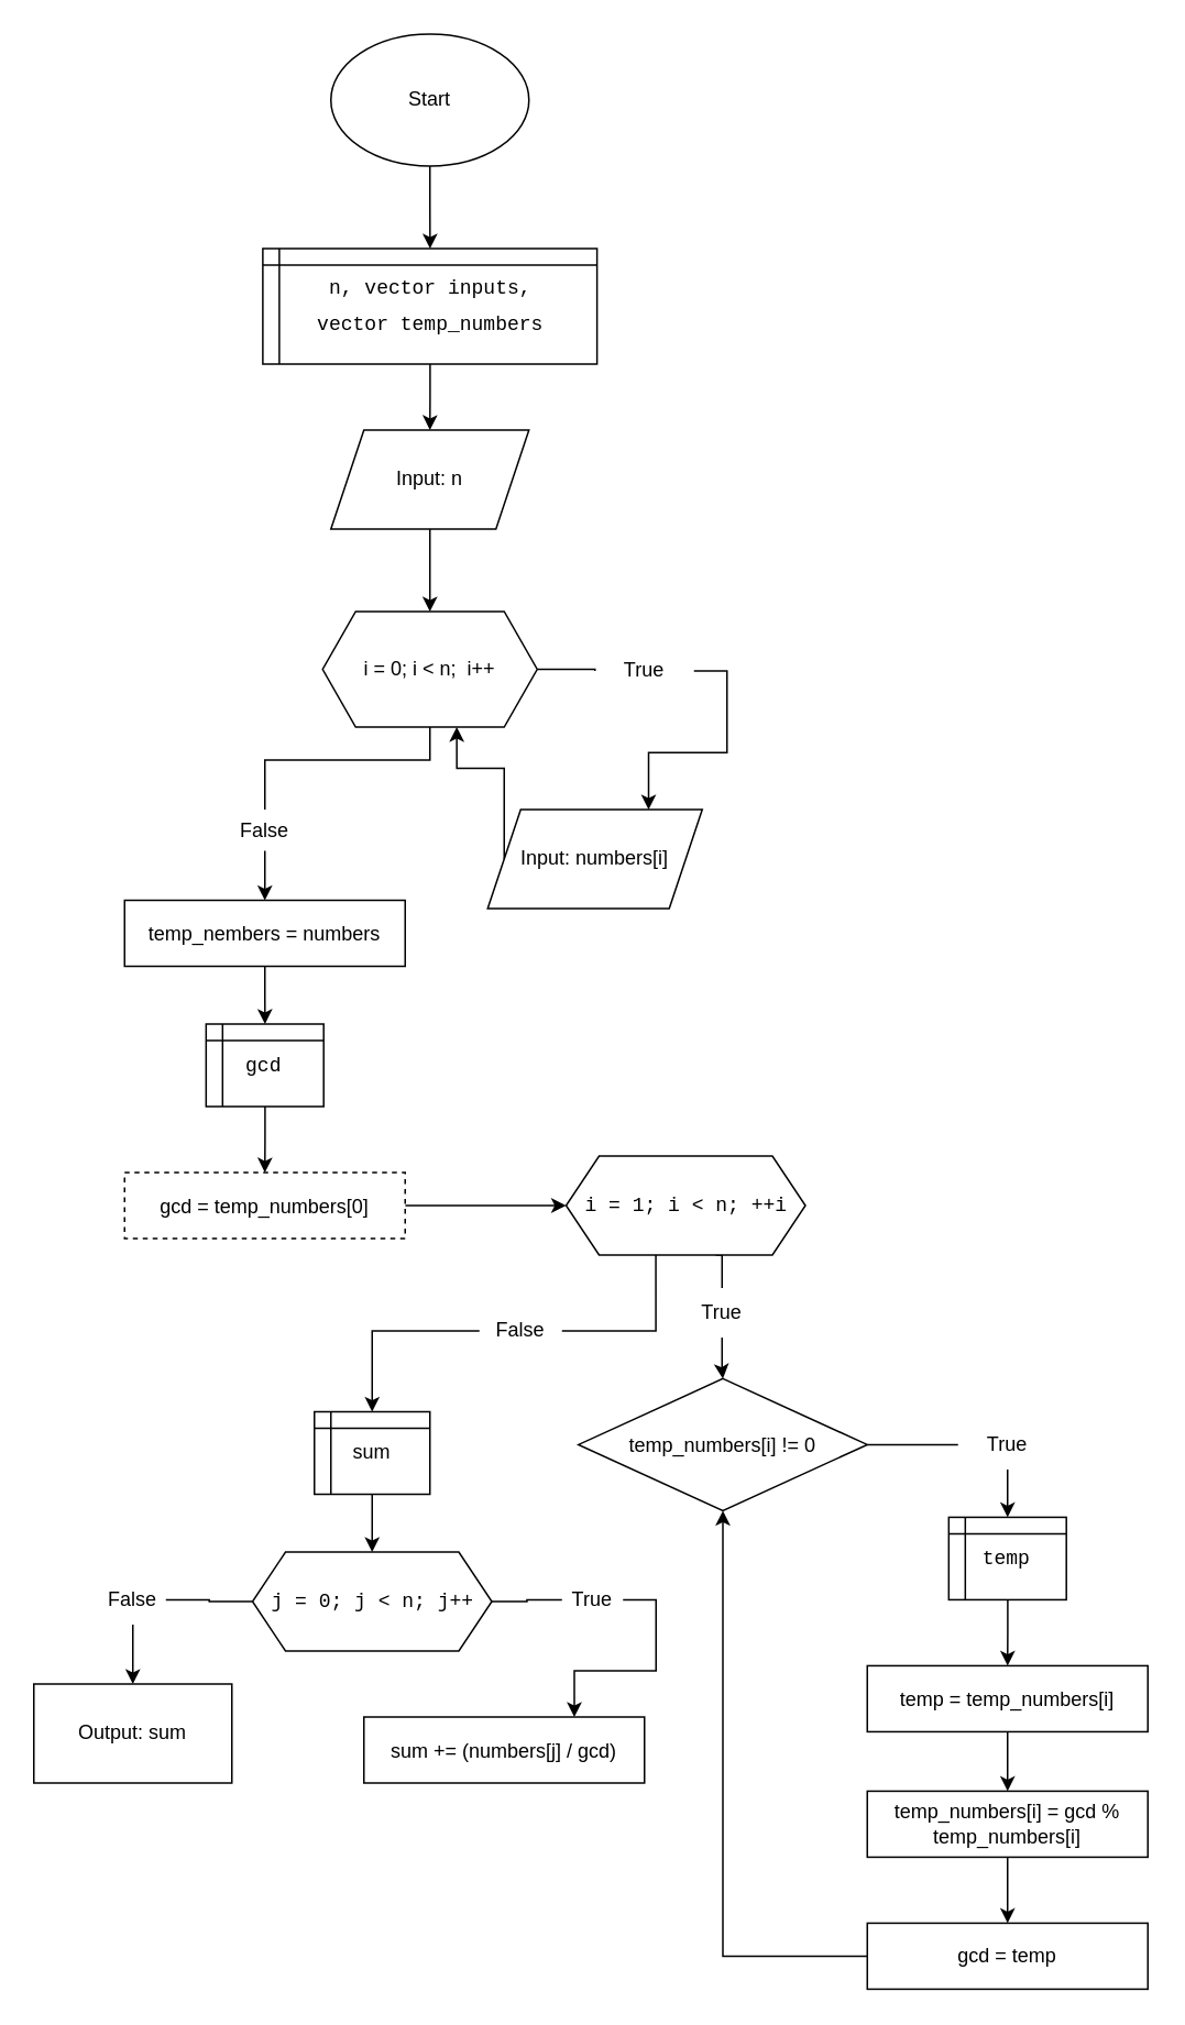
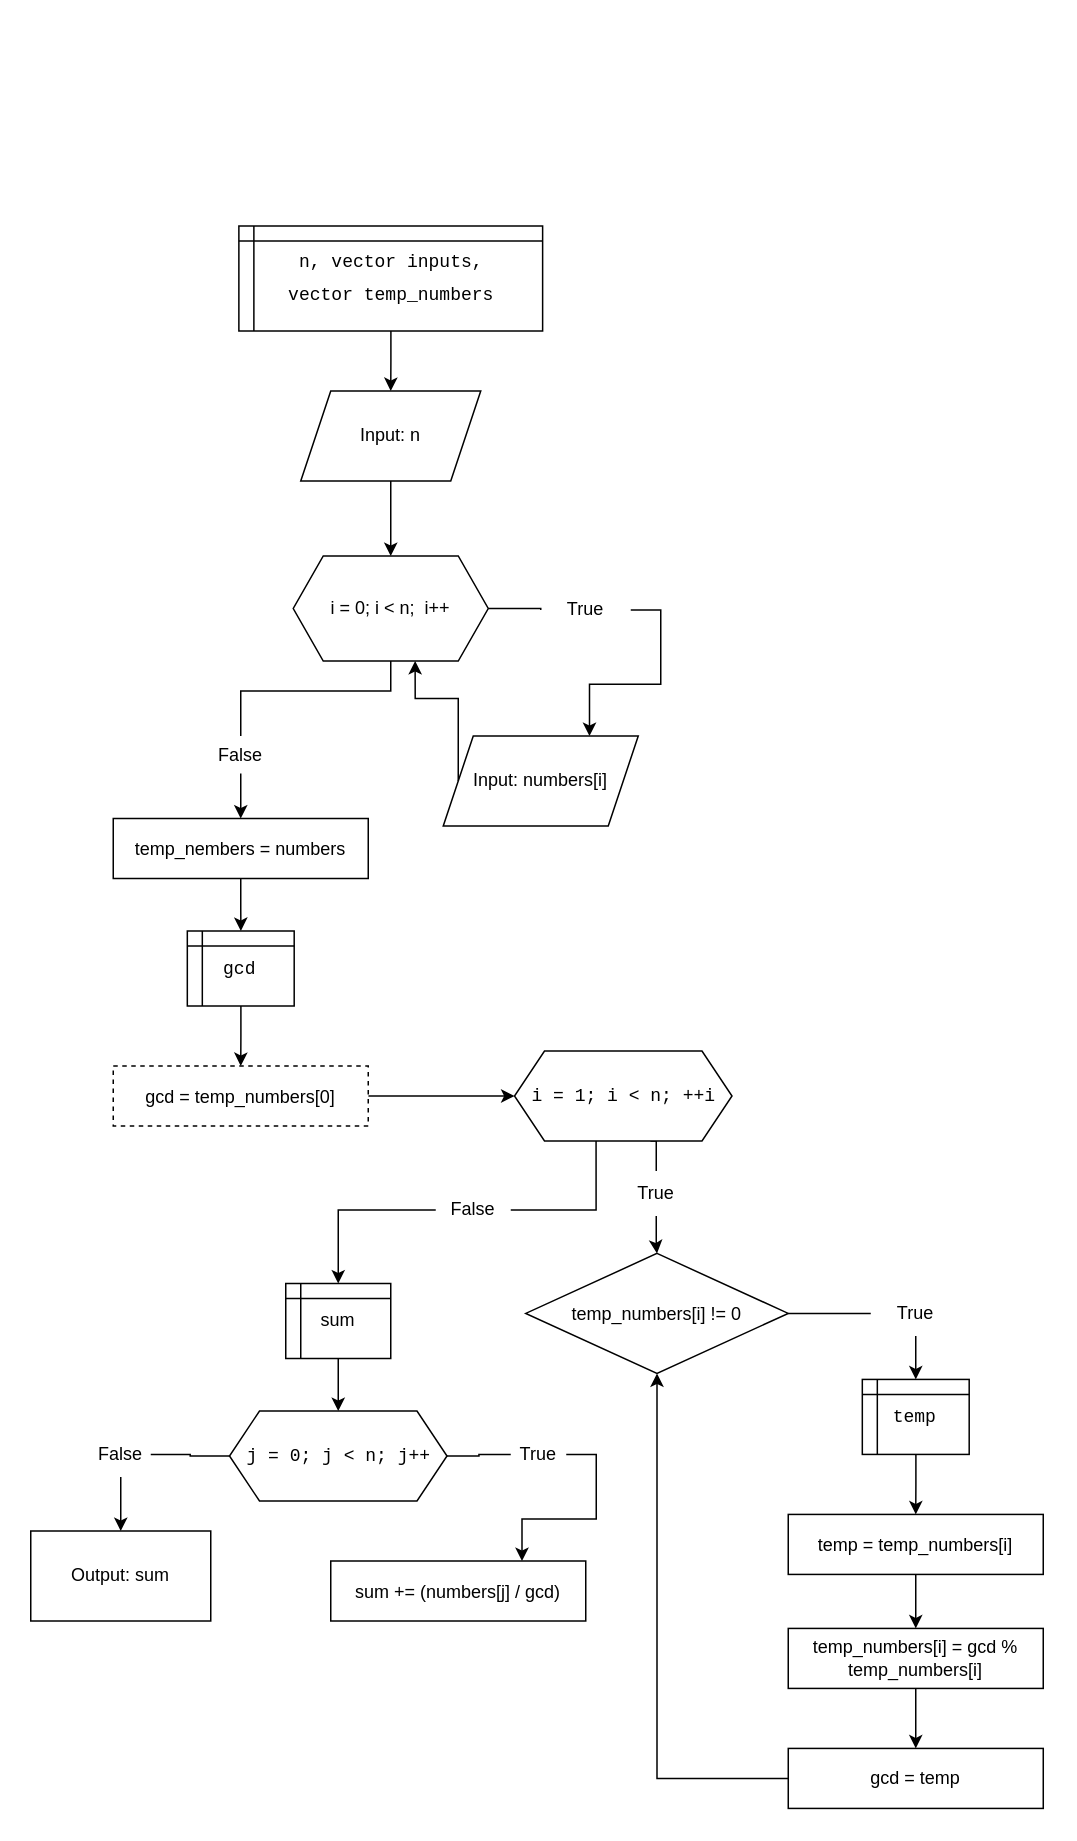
  <mxCell id="0" />
  <mxCell id="1" parent="0" />
- <mxCell id="2" value="" style="edgeStyle=orthogonalEdgeStyle;rounded=0;orthogonalLoop=1;jettySize=auto;html=1;" edge="1" parent="1" source="3" target="5"><mxGeometry relative="1" as="geometry" /></mxCell>
- <mxCell id="3" value="Start" style="ellipse;whiteSpace=wrap;html=1;" vertex="1" parent="1"><mxGeometry x="200" y="20" width="120" height="80" as="geometry" /></mxCell>
  <mxCell id="4" value="" style="edgeStyle=orthogonalEdgeStyle;rounded=0;orthogonalLoop=1;jettySize=auto;html=1;" edge="1" parent="1" source="5"><mxGeometry relative="1" as="geometry"><mxPoint x="260" y="260" as="targetPoint" /></mxGeometry></mxCell>
  <mxCell id="5" value="&lt;div style=&quot;font-family: Consolas, &amp;quot;Courier New&amp;quot;, monospace; line-height: 22px; white-space: pre;&quot;&gt;n, vector inputs,&lt;/div&gt;&lt;div style=&quot;font-family: Consolas, &amp;quot;Courier New&amp;quot;, monospace; line-height: 22px; white-space: pre;&quot;&gt;vector temp_numbers&lt;/div&gt;" style="shape=internalStorage;whiteSpace=wrap;html=1;backgroundOutline=1;dx=10;dy=10;" vertex="1" parent="1"><mxGeometry x="158.75" y="150" width="202.5" height="70" as="geometry" /></mxCell>
  <mxCell id="6" value="" style="edgeStyle=orthogonalEdgeStyle;rounded=0;orthogonalLoop=1;jettySize=auto;html=1;" edge="1" parent="1" source="7" target="10"><mxGeometry relative="1" as="geometry" /></mxCell>
  <mxCell id="7" value="Input: n" style="shape=parallelogram;perimeter=parallelogramPerimeter;whiteSpace=wrap;html=1;fixedSize=1;" vertex="1" parent="1"><mxGeometry x="200" y="260" width="120" height="60" as="geometry" /></mxCell>
  <mxCell id="8" style="edgeStyle=orthogonalEdgeStyle;rounded=0;orthogonalLoop=1;jettySize=auto;html=1;entryX=0.75;entryY=0;entryDx=0;entryDy=0;exitX=1;exitY=0.5;exitDx=0;exitDy=0;" edge="1" parent="1" source="13" target="11"><mxGeometry relative="1" as="geometry" /></mxCell>
  <mxCell id="9" style="edgeStyle=orthogonalEdgeStyle;rounded=0;orthogonalLoop=1;jettySize=auto;html=1;entryX=0.5;entryY=0;entryDx=0;entryDy=0;" edge="1" parent="1" source="18" target="16"><mxGeometry relative="1" as="geometry" /></mxCell>
  <mxCell id="10" value="i = 0; i &amp;lt; n;&amp;nbsp; i++" style="shape=hexagon;perimeter=hexagonPerimeter2;whiteSpace=wrap;html=1;fixedSize=1;" vertex="1" parent="1"><mxGeometry x="195" y="370" width="130" height="70" as="geometry" /></mxCell>
  <mxCell id="11" value="Input: numbers[i]" style="shape=parallelogram;perimeter=parallelogramPerimeter;whiteSpace=wrap;html=1;fixedSize=1;" vertex="1" parent="1"><mxGeometry x="295" y="490" width="130" height="60" as="geometry" /></mxCell>
  <mxCell id="12" value="" style="edgeStyle=orthogonalEdgeStyle;rounded=0;orthogonalLoop=1;jettySize=auto;html=1;entryX=0;entryY=0.5;entryDx=0;entryDy=0;exitX=1;exitY=0.5;exitDx=0;exitDy=0;endArrow=none;endFill=0;" edge="1" parent="1" source="10" target="13"><mxGeometry relative="1" as="geometry"><mxPoint x="325" y="405" as="sourcePoint" /><mxPoint x="390" y="490" as="targetPoint" /></mxGeometry></mxCell>
  <mxCell id="13" value="True" style="text;html=1;align=center;verticalAlign=middle;whiteSpace=wrap;rounded=0;" vertex="1" parent="1"><mxGeometry x="360" y="391" width="60" height="30" as="geometry" /></mxCell>
  <mxCell id="14" style="edgeStyle=orthogonalEdgeStyle;rounded=0;orthogonalLoop=1;jettySize=auto;html=1;entryX=0.625;entryY=1;entryDx=0;entryDy=0;exitX=0;exitY=0.5;exitDx=0;exitDy=0;" edge="1" parent="1" source="11" target="10"><mxGeometry relative="1" as="geometry"><mxPoint x="330" y="605" as="sourcePoint" /></mxGeometry></mxCell>
  <mxCell id="15" value="" style="edgeStyle=orthogonalEdgeStyle;rounded=0;orthogonalLoop=1;jettySize=auto;html=1;" edge="1" parent="1" source="16" target="20"><mxGeometry relative="1" as="geometry" /></mxCell>
  <mxCell id="16" value="&lt;div style=&quot;line-height: 22px; white-space: pre;&quot;&gt;temp_nembers = numbers&lt;/div&gt;" style="rounded=0;whiteSpace=wrap;html=1;" vertex="1" parent="1"><mxGeometry x="75" y="545" width="170" height="40" as="geometry" /></mxCell>
  <mxCell id="17" value="" style="edgeStyle=orthogonalEdgeStyle;rounded=0;orthogonalLoop=1;jettySize=auto;html=1;entryX=0.5;entryY=0;entryDx=0;entryDy=0;endArrow=none;endFill=0;" edge="1" parent="1" source="10" target="18"><mxGeometry relative="1" as="geometry"><mxPoint x="260" y="440" as="sourcePoint" /><mxPoint x="160" y="520" as="targetPoint" /><Array as="points"><mxPoint x="260" y="460" /><mxPoint x="160" y="460" /></Array></mxGeometry></mxCell>
  <mxCell id="18" value="False" style="text;html=1;align=center;verticalAlign=middle;whiteSpace=wrap;rounded=0;" vertex="1" parent="1"><mxGeometry x="130" y="490" width="60" height="25" as="geometry" /></mxCell>
  <mxCell id="19" value="" style="edgeStyle=orthogonalEdgeStyle;rounded=0;orthogonalLoop=1;jettySize=auto;html=1;" edge="1" parent="1" source="20" target="22"><mxGeometry relative="1" as="geometry" /></mxCell>
  <mxCell id="20" value="&lt;div style=&quot;font-family: Consolas, &amp;quot;Courier New&amp;quot;, monospace; line-height: 22px; white-space: pre;&quot;&gt;gcd&lt;/div&gt;" style="shape=internalStorage;whiteSpace=wrap;html=1;backgroundOutline=1;dx=10;dy=10;" vertex="1" parent="1"><mxGeometry x="124.38" y="620" width="71.25" height="50" as="geometry" /></mxCell>
  <mxCell id="21" value="" style="edgeStyle=orthogonalEdgeStyle;rounded=0;orthogonalLoop=1;jettySize=auto;html=1;" edge="1" parent="1" source="22" target="26"><mxGeometry relative="1" as="geometry" /></mxCell>
  <mxCell id="22" value="&lt;div style=&quot;line-height: 22px; white-space: pre;&quot;&gt;&lt;div style=&quot;line-height: 22px;&quot;&gt;&lt;font face=&quot;Helvetica&quot; style=&quot;&quot;&gt;gcd = temp_numbers[0]&lt;/font&gt;&lt;/div&gt;&lt;/div&gt;" style="rounded=0;whiteSpace=wrap;html=1;dashed=1;" vertex="1" parent="1"><mxGeometry x="75" y="710" width="170" height="40" as="geometry" /></mxCell>
  <mxCell id="23" value="" style="edgeStyle=orthogonalEdgeStyle;rounded=0;orthogonalLoop=1;jettySize=auto;html=1;" edge="1" parent="1" source="39" target="29"><mxGeometry relative="1" as="geometry" /></mxCell>
  <mxCell id="24" style="edgeStyle=orthogonalEdgeStyle;rounded=0;orthogonalLoop=1;jettySize=auto;html=1;exitX=0;exitY=0.5;exitDx=0;exitDy=0;entryX=0.5;entryY=0;entryDx=0;entryDy=0;" edge="1" parent="1" source="43" target="41"><mxGeometry relative="1" as="geometry" /></mxCell>
  <mxCell id="25" style="edgeStyle=orthogonalEdgeStyle;rounded=0;orthogonalLoop=1;jettySize=auto;html=1;entryX=0.5;entryY=0;entryDx=0;entryDy=0;exitX=0.625;exitY=1;exitDx=0;exitDy=0;endArrow=none;endFill=0;" edge="1" parent="1" source="26" target="39"><mxGeometry relative="1" as="geometry" /></mxCell>
  <mxCell id="26" value="&lt;div style=&quot;font-family: Consolas, &amp;quot;Courier New&amp;quot;, monospace; line-height: 22px; white-space: pre;&quot;&gt;&lt;font style=&quot;&quot;&gt;i = 1; i &amp;lt; n; ++i&lt;/font&gt;&lt;/div&gt;" style="shape=hexagon;perimeter=hexagonPerimeter2;whiteSpace=wrap;html=1;fixedSize=1;" vertex="1" parent="1"><mxGeometry x="342.5" y="700" width="145" height="60" as="geometry" /></mxCell>
  <mxCell id="27" style="edgeStyle=orthogonalEdgeStyle;rounded=0;orthogonalLoop=1;jettySize=auto;html=1;entryX=0.5;entryY=0;entryDx=0;entryDy=0;" edge="1" parent="1" source="34" target="31"><mxGeometry relative="1" as="geometry" /></mxCell>
  <mxCell id="28" style="edgeStyle=orthogonalEdgeStyle;rounded=0;orthogonalLoop=1;jettySize=auto;html=1;entryX=0;entryY=0.5;entryDx=0;entryDy=0;exitX=1;exitY=0.5;exitDx=0;exitDy=0;endArrow=none;endFill=0;" edge="1" parent="1" source="29" target="34"><mxGeometry relative="1" as="geometry"><mxPoint x="525" y="864.95" as="sourcePoint" /></mxGeometry></mxCell>
  <mxCell id="29" value="&lt;div style=&quot;line-height: 22px; white-space: pre;&quot;&gt;&lt;font face=&quot;Helvetica&quot; style=&quot;&quot;&gt;temp_numbers[i] != 0&lt;/font&gt;&lt;/div&gt;" style="rhombus;whiteSpace=wrap;html=1;" vertex="1" parent="1"><mxGeometry x="350" y="834.95" width="175" height="80" as="geometry" /></mxCell>
  <mxCell id="30" value="" style="edgeStyle=orthogonalEdgeStyle;rounded=0;orthogonalLoop=1;jettySize=auto;html=1;" edge="1" parent="1" source="31" target="33"><mxGeometry relative="1" as="geometry" /></mxCell>
  <mxCell id="31" value="&lt;div style=&quot;font-family: Consolas, &amp;quot;Courier New&amp;quot;, monospace; line-height: 22px; white-space: pre;&quot;&gt;temp&lt;/div&gt;" style="shape=internalStorage;whiteSpace=wrap;html=1;backgroundOutline=1;dx=10;dy=10;" vertex="1" parent="1"><mxGeometry x="574.38" y="918.95" width="71.25" height="50" as="geometry" /></mxCell>
  <mxCell id="32" value="" style="edgeStyle=orthogonalEdgeStyle;rounded=0;orthogonalLoop=1;jettySize=auto;html=1;" edge="1" parent="1" source="33" target="36"><mxGeometry relative="1" as="geometry" /></mxCell>
  <mxCell id="33" value="&lt;div style=&quot;line-height: 22px; white-space: pre;&quot;&gt;&lt;div style=&quot;line-height: 22px;&quot;&gt;&lt;font face=&quot;Helvetica&quot; style=&quot;&quot;&gt;temp = temp_numbers[i]&lt;/font&gt;&lt;/div&gt;&lt;/div&gt;" style="rounded=0;whiteSpace=wrap;html=1;" vertex="1" parent="1"><mxGeometry x="525" y="1008.95" width="170" height="40" as="geometry" /></mxCell>
  <mxCell id="34" value="True" style="text;html=1;align=center;verticalAlign=middle;whiteSpace=wrap;rounded=0;" vertex="1" parent="1"><mxGeometry x="580.01" y="859.95" width="60" height="30" as="geometry" /></mxCell>
  <mxCell id="35" value="" style="edgeStyle=orthogonalEdgeStyle;rounded=0;orthogonalLoop=1;jettySize=auto;html=1;" edge="1" parent="1" source="36" target="38"><mxGeometry relative="1" as="geometry" /></mxCell>
  <mxCell id="36" value="&lt;span style=&quot;white-space: pre;&quot;&gt;temp_numbers[i] = gcd %&lt;/span&gt;&lt;div&gt;&lt;span style=&quot;white-space: pre;&quot;&gt;temp_numbers[i]&lt;/span&gt;&lt;br&gt;&lt;/div&gt;" style="rounded=0;whiteSpace=wrap;html=1;" vertex="1" parent="1"><mxGeometry x="525" y="1084.95" width="170" height="40" as="geometry" /></mxCell>
  <mxCell id="37" style="edgeStyle=orthogonalEdgeStyle;rounded=0;orthogonalLoop=1;jettySize=auto;html=1;entryX=0.5;entryY=1;entryDx=0;entryDy=0;" edge="1" parent="1" source="38" target="29"><mxGeometry relative="1" as="geometry"><Array as="points"><mxPoint x="437.5" y="1184.95" /></Array></mxGeometry></mxCell>
  <mxCell id="38" value="&lt;div&gt;&lt;span style=&quot;white-space: pre;&quot;&gt;gcd = temp&lt;/span&gt;&lt;/div&gt;" style="rounded=0;whiteSpace=wrap;html=1;" vertex="1" parent="1"><mxGeometry x="525.01" y="1164.95" width="170" height="40" as="geometry" /></mxCell>
  <mxCell id="39" value="True" style="text;html=1;align=center;verticalAlign=middle;whiteSpace=wrap;rounded=0;" vertex="1" parent="1"><mxGeometry x="407" y="779.95" width="60" height="30" as="geometry" /></mxCell>
  <mxCell id="40" value="" style="edgeStyle=orthogonalEdgeStyle;rounded=0;orthogonalLoop=1;jettySize=auto;html=1;" edge="1" parent="1" source="41" target="46"><mxGeometry relative="1" as="geometry" /></mxCell>
  <mxCell id="41" value="sum" style="shape=internalStorage;whiteSpace=wrap;html=1;backgroundOutline=1;dx=10;dy=10;" vertex="1" parent="1"><mxGeometry x="190" y="855" width="70" height="50" as="geometry" /></mxCell>
  <mxCell id="42" value="" style="edgeStyle=orthogonalEdgeStyle;rounded=0;orthogonalLoop=1;jettySize=auto;html=1;exitX=0.375;exitY=1;exitDx=0;exitDy=0;entryX=1;entryY=0.5;entryDx=0;entryDy=0;endArrow=none;endFill=0;" edge="1" parent="1" source="26" target="43"><mxGeometry relative="1" as="geometry"><mxPoint x="397" y="760" as="sourcePoint" /><mxPoint x="225" y="855" as="targetPoint" /></mxGeometry></mxCell>
  <mxCell id="43" value="False" style="text;html=1;align=center;verticalAlign=middle;whiteSpace=wrap;rounded=0;" vertex="1" parent="1"><mxGeometry x="290" y="791" width="50" height="30" as="geometry" /></mxCell>
  <mxCell id="44" style="edgeStyle=orthogonalEdgeStyle;rounded=0;orthogonalLoop=1;jettySize=auto;html=1;entryX=0.75;entryY=0;entryDx=0;entryDy=0;exitX=1;exitY=0.5;exitDx=0;exitDy=0;" edge="1" parent="1" source="49" target="47"><mxGeometry relative="1" as="geometry" /></mxCell>
  <mxCell id="45" style="edgeStyle=orthogonalEdgeStyle;rounded=0;orthogonalLoop=1;jettySize=auto;html=1;entryX=0.5;entryY=0;entryDx=0;entryDy=0;" edge="1" parent="1" source="52" target="50"><mxGeometry relative="1" as="geometry" /></mxCell>
  <mxCell id="46" value="&lt;div style=&quot;font-family: Consolas, &amp;quot;Courier New&amp;quot;, monospace; line-height: 22px; white-space: pre;&quot;&gt;&lt;font style=&quot;&quot;&gt;j = 0; j &amp;lt; n; j++&lt;/font&gt;&lt;/div&gt;" style="shape=hexagon;perimeter=hexagonPerimeter2;whiteSpace=wrap;html=1;fixedSize=1;" vertex="1" parent="1"><mxGeometry x="152.5" y="940" width="145" height="60" as="geometry" /></mxCell>
  <mxCell id="47" value="&lt;div style=&quot;line-height: 22px; white-space: pre;&quot;&gt;&lt;div style=&quot;line-height: 22px;&quot;&gt;&lt;div style=&quot;line-height: 22px;&quot;&gt;&lt;font face=&quot;Helvetica&quot; style=&quot;&quot;&gt;sum += (numbers[j] / gcd)&lt;/font&gt;&lt;/div&gt;&lt;/div&gt;&lt;/div&gt;" style="rounded=0;whiteSpace=wrap;html=1;" vertex="1" parent="1"><mxGeometry x="220" y="1040" width="170" height="40" as="geometry" /></mxCell>
  <mxCell id="48" value="" style="edgeStyle=orthogonalEdgeStyle;rounded=0;orthogonalLoop=1;jettySize=auto;html=1;entryX=0;entryY=0.5;entryDx=0;entryDy=0;exitX=1;exitY=0.5;exitDx=0;exitDy=0;endArrow=none;endFill=0;" edge="1" parent="1" source="46" target="49"><mxGeometry relative="1" as="geometry"><mxPoint x="298" y="970" as="sourcePoint" /><mxPoint x="348" y="1040" as="targetPoint" /></mxGeometry></mxCell>
  <mxCell id="49" value="True" style="text;html=1;align=center;verticalAlign=middle;whiteSpace=wrap;rounded=0;" vertex="1" parent="1"><mxGeometry x="340" y="954" width="37" height="30" as="geometry" /></mxCell>
  <mxCell id="50" value="Output: sum" style="rounded=0;whiteSpace=wrap;html=1;" vertex="1" parent="1"><mxGeometry x="20" y="1020" width="120" height="60" as="geometry" /></mxCell>
  <mxCell id="51" value="" style="edgeStyle=orthogonalEdgeStyle;rounded=0;orthogonalLoop=1;jettySize=auto;html=1;entryX=1;entryY=0.5;entryDx=0;entryDy=0;endArrow=none;endFill=0;" edge="1" parent="1" source="46" target="52"><mxGeometry relative="1" as="geometry"><mxPoint x="153" y="970" as="sourcePoint" /><mxPoint x="80" y="1020" as="targetPoint" /></mxGeometry></mxCell>
  <mxCell id="52" value="False" style="text;html=1;align=center;verticalAlign=middle;whiteSpace=wrap;rounded=0;" vertex="1" parent="1"><mxGeometry x="60" y="954" width="40" height="30" as="geometry" /></mxCell>
